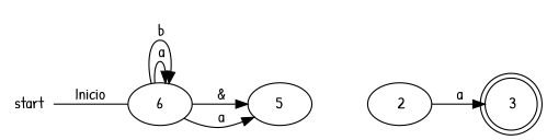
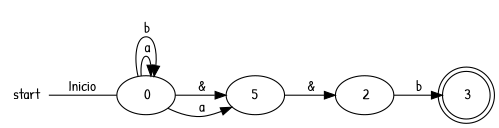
  digraph {
    fontname="Patrick Hand"
    rankdir=LR
    node [fontname="Patrick Hand" shape=ellipse]
    edge [fontname="Patrick Hand"]
-   " 0" [label=6]
+   " 0"
    n2 [label=5]
    " 2"
    " 3" [shape=doublecircle]
    start [height=0 shape=none width=0]
    " 0" -> " 0" [label=" a"]
    " 0" -> " 0" [label=" b"]
    " 0" -> n2 [label=" &"]
    " 0" -> n2 [label=" a"]
-   " 2" -> " 3" [label=" a"]
+   n2 -> " 2" [label=" &"]
+   " 2" -> " 3" [label=" b"]
    start -> " 0" [dir=none label=Inicio]
  }
